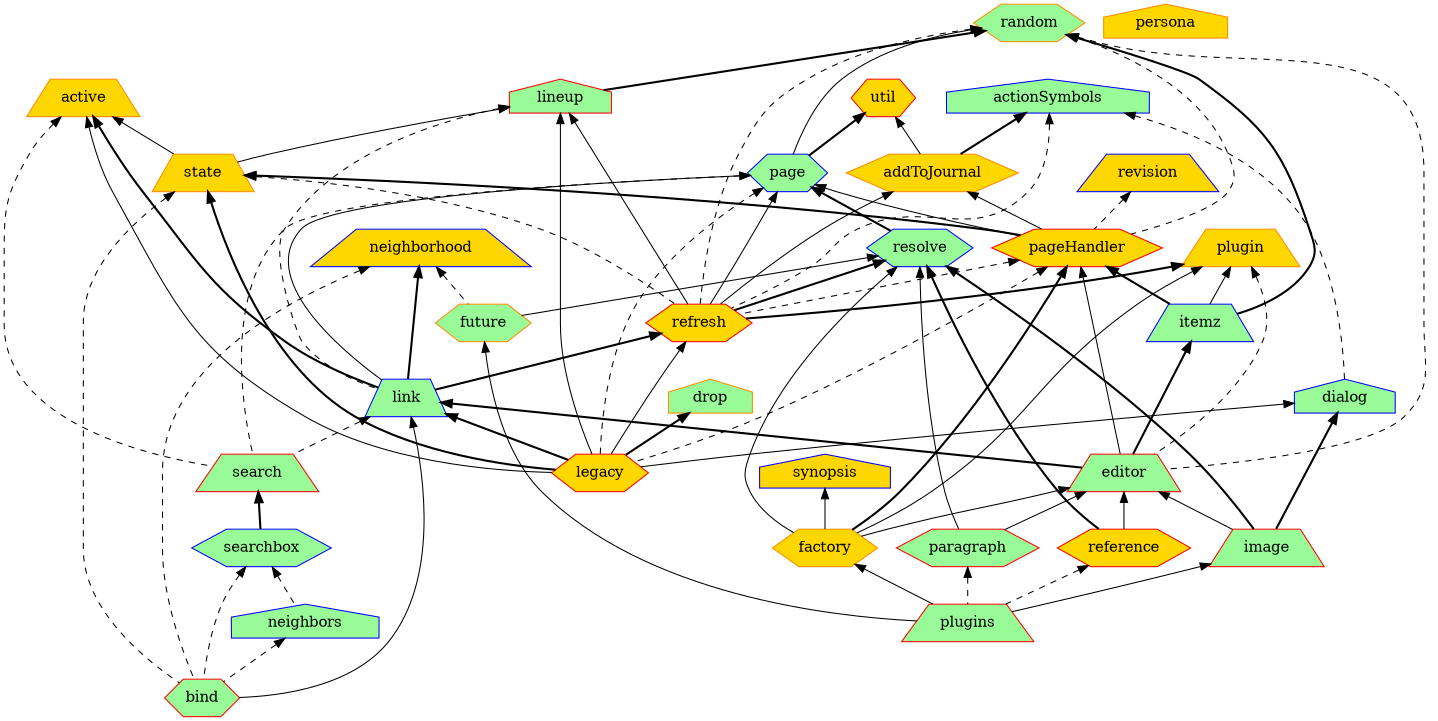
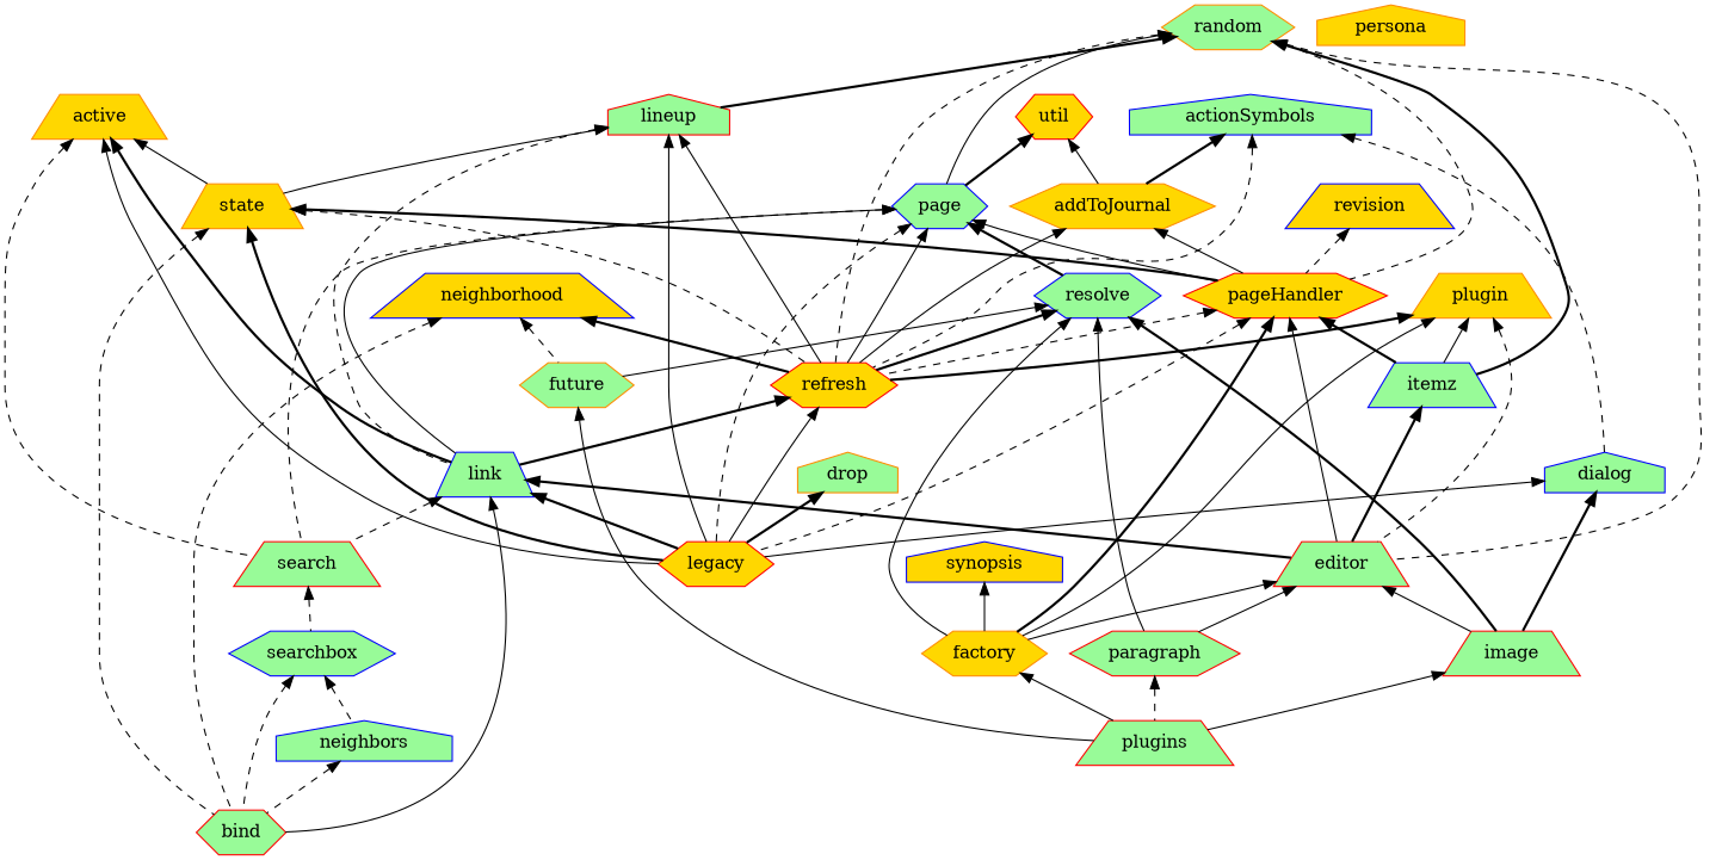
  digraph {
    node [color=red fillcolor=paleGreen shape=hexagon style=filled]
    edge [dir=back style=solid]
    actionSymbols [color=blue shape=house]
    addToJournal [color=darkorange fillcolor=gold]
    refresh [fillcolor=gold]
    dialog [color=blue shape=house]
    pageHandler [fillcolor=gold]
    link [color=blue shape=trapezium]
    legacy [fillcolor=gold]
    active [color=darkorange fillcolor=gold shape=trapezium]
    state [color=darkorange fillcolor=gold shape=trapezium]
    search [shape=trapezium]
    bind
    editor [shape=trapezium]
    searchbox [color=blue]
    factory [color=darkorange fillcolor=gold]
    itemz [color=blue shape=trapezium]
    util [fillcolor=gold]
    page [color=blue]
    resolve [color=blue]
    neighborhood [color=blue fillcolor=gold shape=trapezium]
    future [color=darkorange]
    plugins [shape=trapezium]
    neighbors [color=blue shape=house]
    image [shape=trapezium]
    paragraph
-   reference [fillcolor=gold]
    drop [color=darkorange shape=house]
    plugin [color=darkorange fillcolor=gold shape=trapezium]
    random [color=darkorange]
    lineup [shape=house]
    synopsis [color=blue fillcolor=gold shape=house]
    revision [color=blue fillcolor=gold shape=trapezium]
    persona [color=darkorange fillcolor=gold shape=house]
    actionSymbols -> addToJournal [style=bold]
    actionSymbols -> refresh [style=dashed]
    actionSymbols -> dialog [style=dashed]
    addToJournal -> refresh
    addToJournal -> pageHandler
    refresh -> link [style=bold]
    refresh -> legacy
    dialog -> legacy
    dialog -> image [style=bold]
    pageHandler -> refresh [style=dashed]
    pageHandler -> legacy [style=dashed]
    pageHandler -> editor
    pageHandler -> factory [style=bold]
    pageHandler -> itemz [style=bold]
    link -> legacy [style=bold]
    link -> search [style=dashed]
    link -> bind
    link -> editor [style=bold]
    active -> link [style=bold]
    active -> legacy
    active -> state
    active -> search [style=dashed]
    state -> refresh [style=dashed]
    state -> pageHandler [style=bold]
    state -> legacy [style=bold]
    state -> bind [style=dashed]
-   search -> searchbox [style=bold]
+   search -> searchbox [style=dashed]
    editor -> factory
    editor -> image
    editor -> paragraph
-   editor -> reference
    searchbox -> bind [style=dashed]
    searchbox -> neighbors [style=dashed]
    factory -> plugins
    itemz -> editor [style=bold]
    util -> addToJournal
    util -> page [style=bold]
    page -> refresh
    page -> pageHandler
    page -> link
    page -> legacy [style=dashed]
    page -> search [style=dashed]
    page -> resolve [style=bold]
    resolve -> refresh [style=bold]
    resolve -> factory
    resolve -> future
    resolve -> image [style=bold]
    resolve -> paragraph
-   resolve -> reference [style=bold]
-   neighborhood -> link [style=bold]
+   neighborhood -> refresh [style=bold]
    neighborhood -> bind [style=dashed]
    neighborhood -> future [style=dashed]
    future -> plugins
    neighbors -> bind [style=dashed]
    image -> plugins
    paragraph -> plugins [style=dashed]
-   reference -> plugins [style=dashed]
    drop -> legacy [style=bold]
    plugin -> refresh [style=bold]
    plugin -> editor [style=dashed]
    plugin -> factory
    plugin -> itemz
    random -> refresh [style=dashed]
    random -> pageHandler [style=dashed]
    random -> editor [style=dashed]
    random -> itemz [style=bold]
    random -> page
    random -> lineup [style=bold]
    lineup -> refresh
    lineup -> link [style=dashed]
    lineup -> legacy
    lineup -> state
    synopsis -> factory
    revision -> pageHandler [style=dashed]
  }
